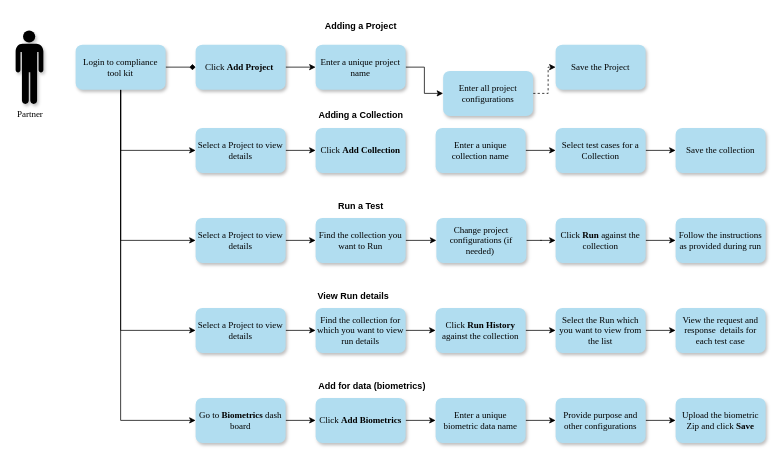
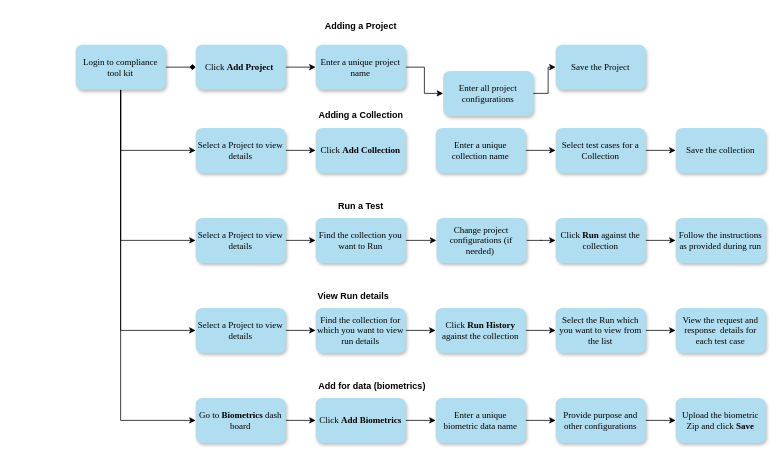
  <mxCell id="0" />
  <mxCell id="1" parent="0" />
- <mxCell id="2" value="Partner" style="shape=mxgraph.signs.people.man_1;html=1;pointerEvents=1;fillColor=#000000;strokeColor=none;verticalLabelPosition=bottom;verticalAlign=top;align=center;fontFamily=Verdana;shadow=1;" parent="1" vertex="1"><mxGeometry x="20" y="40" width="37" height="98" as="geometry" /></mxCell>
  <mxCell id="3" style="edgeStyle=orthogonalEdgeStyle;rounded=0;orthogonalLoop=1;jettySize=auto;html=1;fontFamily=Verdana;endArrow=diamond;" parent="1" source="8" target="10" edge="1"><mxGeometry relative="1" as="geometry" /></mxCell>
  <mxCell id="4" style="edgeStyle=orthogonalEdgeStyle;rounded=0;orthogonalLoop=1;jettySize=auto;html=1;entryX=0;entryY=0.5;entryDx=0;entryDy=0;fontFamily=Verdana;" parent="1" source="8" target="15" edge="1"><mxGeometry relative="1" as="geometry"><Array as="points"><mxPoint x="160" y="200" /></Array></mxGeometry></mxCell>
  <mxCell id="5" style="edgeStyle=orthogonalEdgeStyle;rounded=0;orthogonalLoop=1;jettySize=auto;html=1;entryX=0;entryY=0.5;entryDx=0;entryDy=0;fontFamily=Verdana;" parent="1" source="8" target="25" edge="1"><mxGeometry relative="1" as="geometry"><Array as="points"><mxPoint x="160" y="320" /></Array></mxGeometry></mxCell>
  <mxCell id="6" style="edgeStyle=orthogonalEdgeStyle;rounded=0;orthogonalLoop=1;jettySize=auto;html=1;entryX=0;entryY=0.5;entryDx=0;entryDy=0;fontFamily=Verdana;" parent="1" source="8" target="34" edge="1"><mxGeometry relative="1" as="geometry"><Array as="points"><mxPoint x="160" y="560" /></Array></mxGeometry></mxCell>
  <mxCell id="7" style="edgeStyle=orthogonalEdgeStyle;rounded=0;orthogonalLoop=1;jettySize=auto;html=1;entryX=0;entryY=0.5;entryDx=0;entryDy=0;fontFamily=Verdana;" parent="1" source="8" target="43" edge="1"><mxGeometry relative="1" as="geometry"><Array as="points"><mxPoint x="160" y="440" /></Array></mxGeometry></mxCell>
  <mxCell id="8" value="Login to compliance tool kit" style="rounded=1;whiteSpace=wrap;html=1;fontFamily=Verdana;fillColor=#b1ddf0;strokeColor=none;shadow=1;" parent="1" vertex="1"><mxGeometry x="100" y="59" width="120" height="60" as="geometry" /></mxCell>
  <mxCell id="9" style="edgeStyle=orthogonalEdgeStyle;rounded=0;orthogonalLoop=1;jettySize=auto;html=1;exitX=1;exitY=0.5;exitDx=0;exitDy=0;entryX=0;entryY=0.5;entryDx=0;entryDy=0;fontFamily=Verdana;" parent="1" source="10" target="23" edge="1"><mxGeometry relative="1" as="geometry" /></mxCell>
  <mxCell id="10" value="Click &lt;b&gt;Add Project&lt;/b&gt;&amp;nbsp;" style="rounded=1;whiteSpace=wrap;html=1;fontFamily=Verdana;fillColor=#b1ddf0;strokeColor=none;shadow=1;" parent="1" vertex="1"><mxGeometry x="260" y="59" width="120" height="60" as="geometry" /></mxCell>
- <mxCell id="11" style="edgeStyle=orthogonalEdgeStyle;rounded=0;orthogonalLoop=1;jettySize=auto;html=1;exitX=1;exitY=0.5;exitDx=0;exitDy=0;entryX=0;entryY=0.5;entryDx=0;entryDy=0;fontFamily=Verdana;dashed=1;" parent="1" source="12" target="13" edge="1"><mxGeometry relative="1" as="geometry" /></mxCell>
+ <mxCell id="11" style="edgeStyle=orthogonalEdgeStyle;rounded=0;orthogonalLoop=1;jettySize=auto;html=1;exitX=1;exitY=0.5;exitDx=0;exitDy=0;entryX=0;entryY=0.5;entryDx=0;entryDy=0;fontFamily=Verdana;" parent="1" source="12" target="13" edge="1"><mxGeometry relative="1" as="geometry" /></mxCell>
  <mxCell id="12" value="Enter all project configurations" style="rounded=1;whiteSpace=wrap;html=1;fontFamily=Verdana;fillColor=#b1ddf0;strokeColor=none;shadow=1;" parent="1" vertex="1"><mxGeometry x="590" y="94" width="120" height="60" as="geometry" /></mxCell>
  <mxCell id="13" value="Save the Project" style="rounded=1;whiteSpace=wrap;html=1;fontFamily=Verdana;fillColor=#b1ddf0;strokeColor=none;shadow=1;" parent="1" vertex="1"><mxGeometry x="740" y="59" width="120" height="60" as="geometry" /></mxCell>
  <mxCell id="14" style="edgeStyle=orthogonalEdgeStyle;rounded=0;orthogonalLoop=1;jettySize=auto;html=1;exitX=1;exitY=0.5;exitDx=0;exitDy=0;entryX=0;entryY=0.5;entryDx=0;entryDy=0;fontFamily=Verdana;" parent="1" source="15" target="16" edge="1"><mxGeometry relative="1" as="geometry" /></mxCell>
  <mxCell id="15" value="Select a Project to view details" style="rounded=1;whiteSpace=wrap;html=1;fontFamily=Verdana;fillColor=#b1ddf0;strokeColor=none;shadow=1;" parent="1" vertex="1"><mxGeometry x="260" y="170" width="120" height="60" as="geometry" /></mxCell>
  <mxCell id="16" value="Click &lt;b&gt;Add Collection&lt;/b&gt;" style="rounded=1;whiteSpace=wrap;html=1;fontFamily=Verdana;fillColor=#b1ddf0;strokeColor=none;shadow=1;" parent="1" vertex="1"><mxGeometry x="420" y="170" width="120" height="60" as="geometry" /></mxCell>
  <mxCell id="17" style="edgeStyle=orthogonalEdgeStyle;rounded=0;orthogonalLoop=1;jettySize=auto;html=1;entryX=0;entryY=0.5;entryDx=0;entryDy=0;fontFamily=Verdana;" parent="1" source="18" target="19" edge="1"><mxGeometry relative="1" as="geometry" /></mxCell>
  <mxCell id="18" value="Select test cases for a Collection" style="rounded=1;whiteSpace=wrap;html=1;fontFamily=Verdana;fillColor=#b1ddf0;strokeColor=none;shadow=1;" parent="1" vertex="1"><mxGeometry x="740" y="170" width="120" height="60" as="geometry" /></mxCell>
  <mxCell id="19" value="Save the collection" style="rounded=1;whiteSpace=wrap;html=1;fontFamily=Verdana;fillColor=#b1ddf0;strokeColor=none;shadow=1;" parent="1" vertex="1"><mxGeometry x="900" y="170" width="120" height="60" as="geometry" /></mxCell>
  <mxCell id="20" style="edgeStyle=orthogonalEdgeStyle;rounded=0;orthogonalLoop=1;jettySize=auto;html=1;entryX=0;entryY=0.5;entryDx=0;entryDy=0;fontFamily=Verdana;" parent="1" source="21" target="18" edge="1"><mxGeometry relative="1" as="geometry" /></mxCell>
  <mxCell id="21" value="Enter a unique collection name" style="rounded=1;whiteSpace=wrap;html=1;fontFamily=Verdana;fillColor=#b1ddf0;strokeColor=none;shadow=1;" parent="1" vertex="1"><mxGeometry x="580" y="170" width="120" height="60" as="geometry" /></mxCell>
  <mxCell id="22" style="edgeStyle=orthogonalEdgeStyle;rounded=0;orthogonalLoop=1;jettySize=auto;html=1;entryX=0;entryY=0.5;entryDx=0;entryDy=0;fontFamily=Verdana;" parent="1" source="23" target="12" edge="1"><mxGeometry relative="1" as="geometry" /></mxCell>
  <mxCell id="23" value="Enter a unique project name" style="rounded=1;whiteSpace=wrap;html=1;fontFamily=Verdana;fillColor=#b1ddf0;strokeColor=none;shadow=1;" parent="1" vertex="1"><mxGeometry x="420" y="59" width="120" height="60" as="geometry" /></mxCell>
  <mxCell id="24" style="edgeStyle=orthogonalEdgeStyle;rounded=0;orthogonalLoop=1;jettySize=auto;html=1;entryX=0;entryY=0.5;entryDx=0;entryDy=0;fontFamily=Verdana;" parent="1" source="25" target="27" edge="1"><mxGeometry relative="1" as="geometry" /></mxCell>
  <mxCell id="25" value="Select a Project to view details" style="rounded=1;whiteSpace=wrap;html=1;fontFamily=Verdana;fillColor=#b1ddf0;strokeColor=none;shadow=1;" parent="1" vertex="1"><mxGeometry x="260" y="290" width="120" height="60" as="geometry" /></mxCell>
  <mxCell id="26" style="edgeStyle=orthogonalEdgeStyle;rounded=0;orthogonalLoop=1;jettySize=auto;html=1;entryX=0;entryY=0.5;entryDx=0;entryDy=0;fontFamily=Verdana;" parent="1" source="27" target="29" edge="1"><mxGeometry relative="1" as="geometry" /></mxCell>
  <mxCell id="27" value="Find the collection you want to Run" style="rounded=1;whiteSpace=wrap;html=1;fontFamily=Verdana;fillColor=#b1ddf0;strokeColor=none;shadow=1;" parent="1" vertex="1"><mxGeometry x="420" y="290" width="120" height="60" as="geometry" /></mxCell>
  <mxCell id="28" style="edgeStyle=orthogonalEdgeStyle;rounded=0;orthogonalLoop=1;jettySize=auto;html=1;entryX=0;entryY=0.5;entryDx=0;entryDy=0;fontFamily=Verdana;" parent="1" source="29" target="31" edge="1"><mxGeometry relative="1" as="geometry" /></mxCell>
  <mxCell id="29" value="Change project configurations (if needed)&amp;nbsp;" style="rounded=1;whiteSpace=wrap;html=1;fontFamily=Verdana;fillColor=#b1ddf0;strokeColor=none;shadow=1;" parent="1" vertex="1"><mxGeometry x="581" y="290" width="120" height="60" as="geometry" /></mxCell>
  <mxCell id="30" style="edgeStyle=orthogonalEdgeStyle;rounded=0;orthogonalLoop=1;jettySize=auto;html=1;fontFamily=Verdana;" parent="1" source="31" target="32" edge="1"><mxGeometry relative="1" as="geometry" /></mxCell>
  <mxCell id="31" value="Click &lt;b&gt;Run &lt;/b&gt;against the collection" style="rounded=1;whiteSpace=wrap;html=1;fontFamily=Verdana;fillColor=#b1ddf0;strokeColor=none;shadow=1;" parent="1" vertex="1"><mxGeometry x="740" y="290" width="120" height="60" as="geometry" /></mxCell>
  <mxCell id="32" value="Follow the instructions as provided during run" style="rounded=1;whiteSpace=wrap;html=1;fontFamily=Verdana;fillColor=#b1ddf0;strokeColor=none;shadow=1;" parent="1" vertex="1"><mxGeometry x="900" y="290" width="120" height="60" as="geometry" /></mxCell>
  <mxCell id="33" style="edgeStyle=orthogonalEdgeStyle;rounded=0;orthogonalLoop=1;jettySize=auto;html=1;exitX=1;exitY=0.5;exitDx=0;exitDy=0;entryX=0;entryY=0.5;entryDx=0;entryDy=0;fontFamily=Verdana;" parent="1" source="34" target="36" edge="1"><mxGeometry relative="1" as="geometry" /></mxCell>
  <mxCell id="34" value="Go to &lt;b&gt;Biometrics&lt;/b&gt; dash board" style="rounded=1;whiteSpace=wrap;html=1;fontFamily=Verdana;fillColor=#b1ddf0;strokeColor=none;shadow=1;" parent="1" vertex="1"><mxGeometry x="260" y="530" width="120" height="60" as="geometry" /></mxCell>
  <mxCell id="35" style="edgeStyle=orthogonalEdgeStyle;rounded=0;orthogonalLoop=1;jettySize=auto;html=1;entryX=0;entryY=0.5;entryDx=0;entryDy=0;fontFamily=Verdana;" parent="1" source="36" target="38" edge="1"><mxGeometry relative="1" as="geometry" /></mxCell>
  <mxCell id="36" value="Click &lt;b&gt;Add Biometrics&lt;/b&gt;" style="rounded=1;whiteSpace=wrap;html=1;fontFamily=Verdana;fillColor=#b1ddf0;strokeColor=none;shadow=1;" parent="1" vertex="1"><mxGeometry x="420" y="530" width="120" height="60" as="geometry" /></mxCell>
  <mxCell id="37" style="edgeStyle=orthogonalEdgeStyle;rounded=0;orthogonalLoop=1;jettySize=auto;html=1;exitX=1;exitY=0.5;exitDx=0;exitDy=0;entryX=0;entryY=0.5;entryDx=0;entryDy=0;fontFamily=Verdana;" parent="1" source="38" target="40" edge="1"><mxGeometry relative="1" as="geometry" /></mxCell>
  <mxCell id="38" value="Enter a unique biometric data name" style="rounded=1;whiteSpace=wrap;html=1;fontFamily=Verdana;fillColor=#b1ddf0;strokeColor=none;shadow=1;" parent="1" vertex="1"><mxGeometry x="580" y="530" width="120" height="60" as="geometry" /></mxCell>
  <mxCell id="39" style="edgeStyle=orthogonalEdgeStyle;rounded=0;orthogonalLoop=1;jettySize=auto;html=1;entryX=0;entryY=0.5;entryDx=0;entryDy=0;fontFamily=Verdana;" parent="1" source="40" target="41" edge="1"><mxGeometry relative="1" as="geometry" /></mxCell>
  <mxCell id="40" value="Provide purpose and other configurations" style="rounded=1;whiteSpace=wrap;html=1;fontFamily=Verdana;fillColor=#b1ddf0;strokeColor=none;shadow=1;" parent="1" vertex="1"><mxGeometry x="740" y="530" width="120" height="60" as="geometry" /></mxCell>
  <mxCell id="41" value="Upload the biometric Zip and click &lt;b&gt;Save&lt;/b&gt;" style="rounded=1;whiteSpace=wrap;html=1;fontFamily=Verdana;fillColor=#b1ddf0;strokeColor=none;shadow=1;" parent="1" vertex="1"><mxGeometry x="900" y="530" width="120" height="60" as="geometry" /></mxCell>
  <mxCell id="42" style="edgeStyle=orthogonalEdgeStyle;rounded=0;orthogonalLoop=1;jettySize=auto;html=1;exitX=1;exitY=0.5;exitDx=0;exitDy=0;entryX=0;entryY=0.5;entryDx=0;entryDy=0;fontFamily=Verdana;" parent="1" source="43" target="45" edge="1"><mxGeometry relative="1" as="geometry" /></mxCell>
  <mxCell id="43" value="Select a Project to view details" style="rounded=1;whiteSpace=wrap;html=1;fontFamily=Verdana;fillColor=#b1ddf0;strokeColor=none;shadow=1;" parent="1" vertex="1"><mxGeometry x="260" y="410" width="120" height="60" as="geometry" /></mxCell>
  <mxCell id="44" style="edgeStyle=orthogonalEdgeStyle;rounded=0;orthogonalLoop=1;jettySize=auto;html=1;entryX=0;entryY=0.5;entryDx=0;entryDy=0;fontFamily=Verdana;" parent="1" source="45" target="47" edge="1"><mxGeometry relative="1" as="geometry" /></mxCell>
  <mxCell id="45" value="Find the collection for which you want to view run details" style="rounded=1;whiteSpace=wrap;html=1;fontFamily=Verdana;fillColor=#b1ddf0;strokeColor=none;shadow=1;" parent="1" vertex="1"><mxGeometry x="420" y="410" width="120" height="60" as="geometry" /></mxCell>
  <mxCell id="46" style="edgeStyle=orthogonalEdgeStyle;rounded=0;orthogonalLoop=1;jettySize=auto;html=1;exitX=1;exitY=0.5;exitDx=0;exitDy=0;entryX=0;entryY=0.5;entryDx=0;entryDy=0;fontFamily=Verdana;" parent="1" source="47" target="49" edge="1"><mxGeometry relative="1" as="geometry" /></mxCell>
  <mxCell id="47" value="Click &lt;b&gt;Run History&lt;/b&gt; against the collection" style="rounded=1;whiteSpace=wrap;html=1;fontFamily=Verdana;fillColor=#b1ddf0;strokeColor=none;shadow=1;" parent="1" vertex="1"><mxGeometry x="580" y="410" width="120" height="60" as="geometry" /></mxCell>
  <mxCell id="48" style="edgeStyle=orthogonalEdgeStyle;rounded=0;orthogonalLoop=1;jettySize=auto;html=1;entryX=0;entryY=0.5;entryDx=0;entryDy=0;fontFamily=Verdana;" parent="1" source="49" target="50" edge="1"><mxGeometry relative="1" as="geometry" /></mxCell>
  <mxCell id="49" value="Select the Run which you want to view from the list" style="rounded=1;whiteSpace=wrap;html=1;fontFamily=Verdana;fillColor=#b1ddf0;strokeColor=none;shadow=1;" parent="1" vertex="1"><mxGeometry x="740" y="410" width="120" height="60" as="geometry" /></mxCell>
  <mxCell id="50" value="View the request and response&amp;nbsp; details for each test case" style="rounded=1;whiteSpace=wrap;html=1;fontFamily=Verdana;fillColor=#b1ddf0;strokeColor=none;shadow=1;" parent="1" vertex="1"><mxGeometry x="900" y="410" width="120" height="60" as="geometry" /></mxCell>
  <mxCell id="51" value="&lt;b&gt;Adding a Project&lt;/b&gt;" style="text;html=1;align=center;verticalAlign=middle;resizable=0;points=[];autosize=1;strokeColor=none;fillColor=none;" vertex="1" parent="1"><mxGeometry x="420" y="20" width="120" height="30" as="geometry" /></mxCell>
  <mxCell id="52" value="&lt;b&gt;Adding a Collection&lt;/b&gt;" style="text;html=1;align=center;verticalAlign=middle;resizable=0;points=[];autosize=1;strokeColor=none;fillColor=none;" vertex="1" parent="1"><mxGeometry x="410" y="138" width="140" height="30" as="geometry" /></mxCell>
  <mxCell id="53" value="&lt;b&gt;Run a Test&lt;/b&gt;" style="text;html=1;align=center;verticalAlign=middle;resizable=0;points=[];autosize=1;strokeColor=none;fillColor=none;" vertex="1" parent="1"><mxGeometry x="440" y="260" width="80" height="30" as="geometry" /></mxCell>
  <mxCell id="54" value="&lt;b&gt;View Run details&lt;/b&gt;" style="text;html=1;align=center;verticalAlign=middle;resizable=0;points=[];autosize=1;strokeColor=none;fillColor=none;" vertex="1" parent="1"><mxGeometry x="410" y="380" width="120" height="30" as="geometry" /></mxCell>
  <mxCell id="55" value="&lt;b&gt;Add for data (biometrics)&lt;/b&gt;" style="text;html=1;align=center;verticalAlign=middle;resizable=0;points=[];autosize=1;strokeColor=none;fillColor=none;" vertex="1" parent="1"><mxGeometry x="410" y="500" width="170" height="30" as="geometry" /></mxCell>
